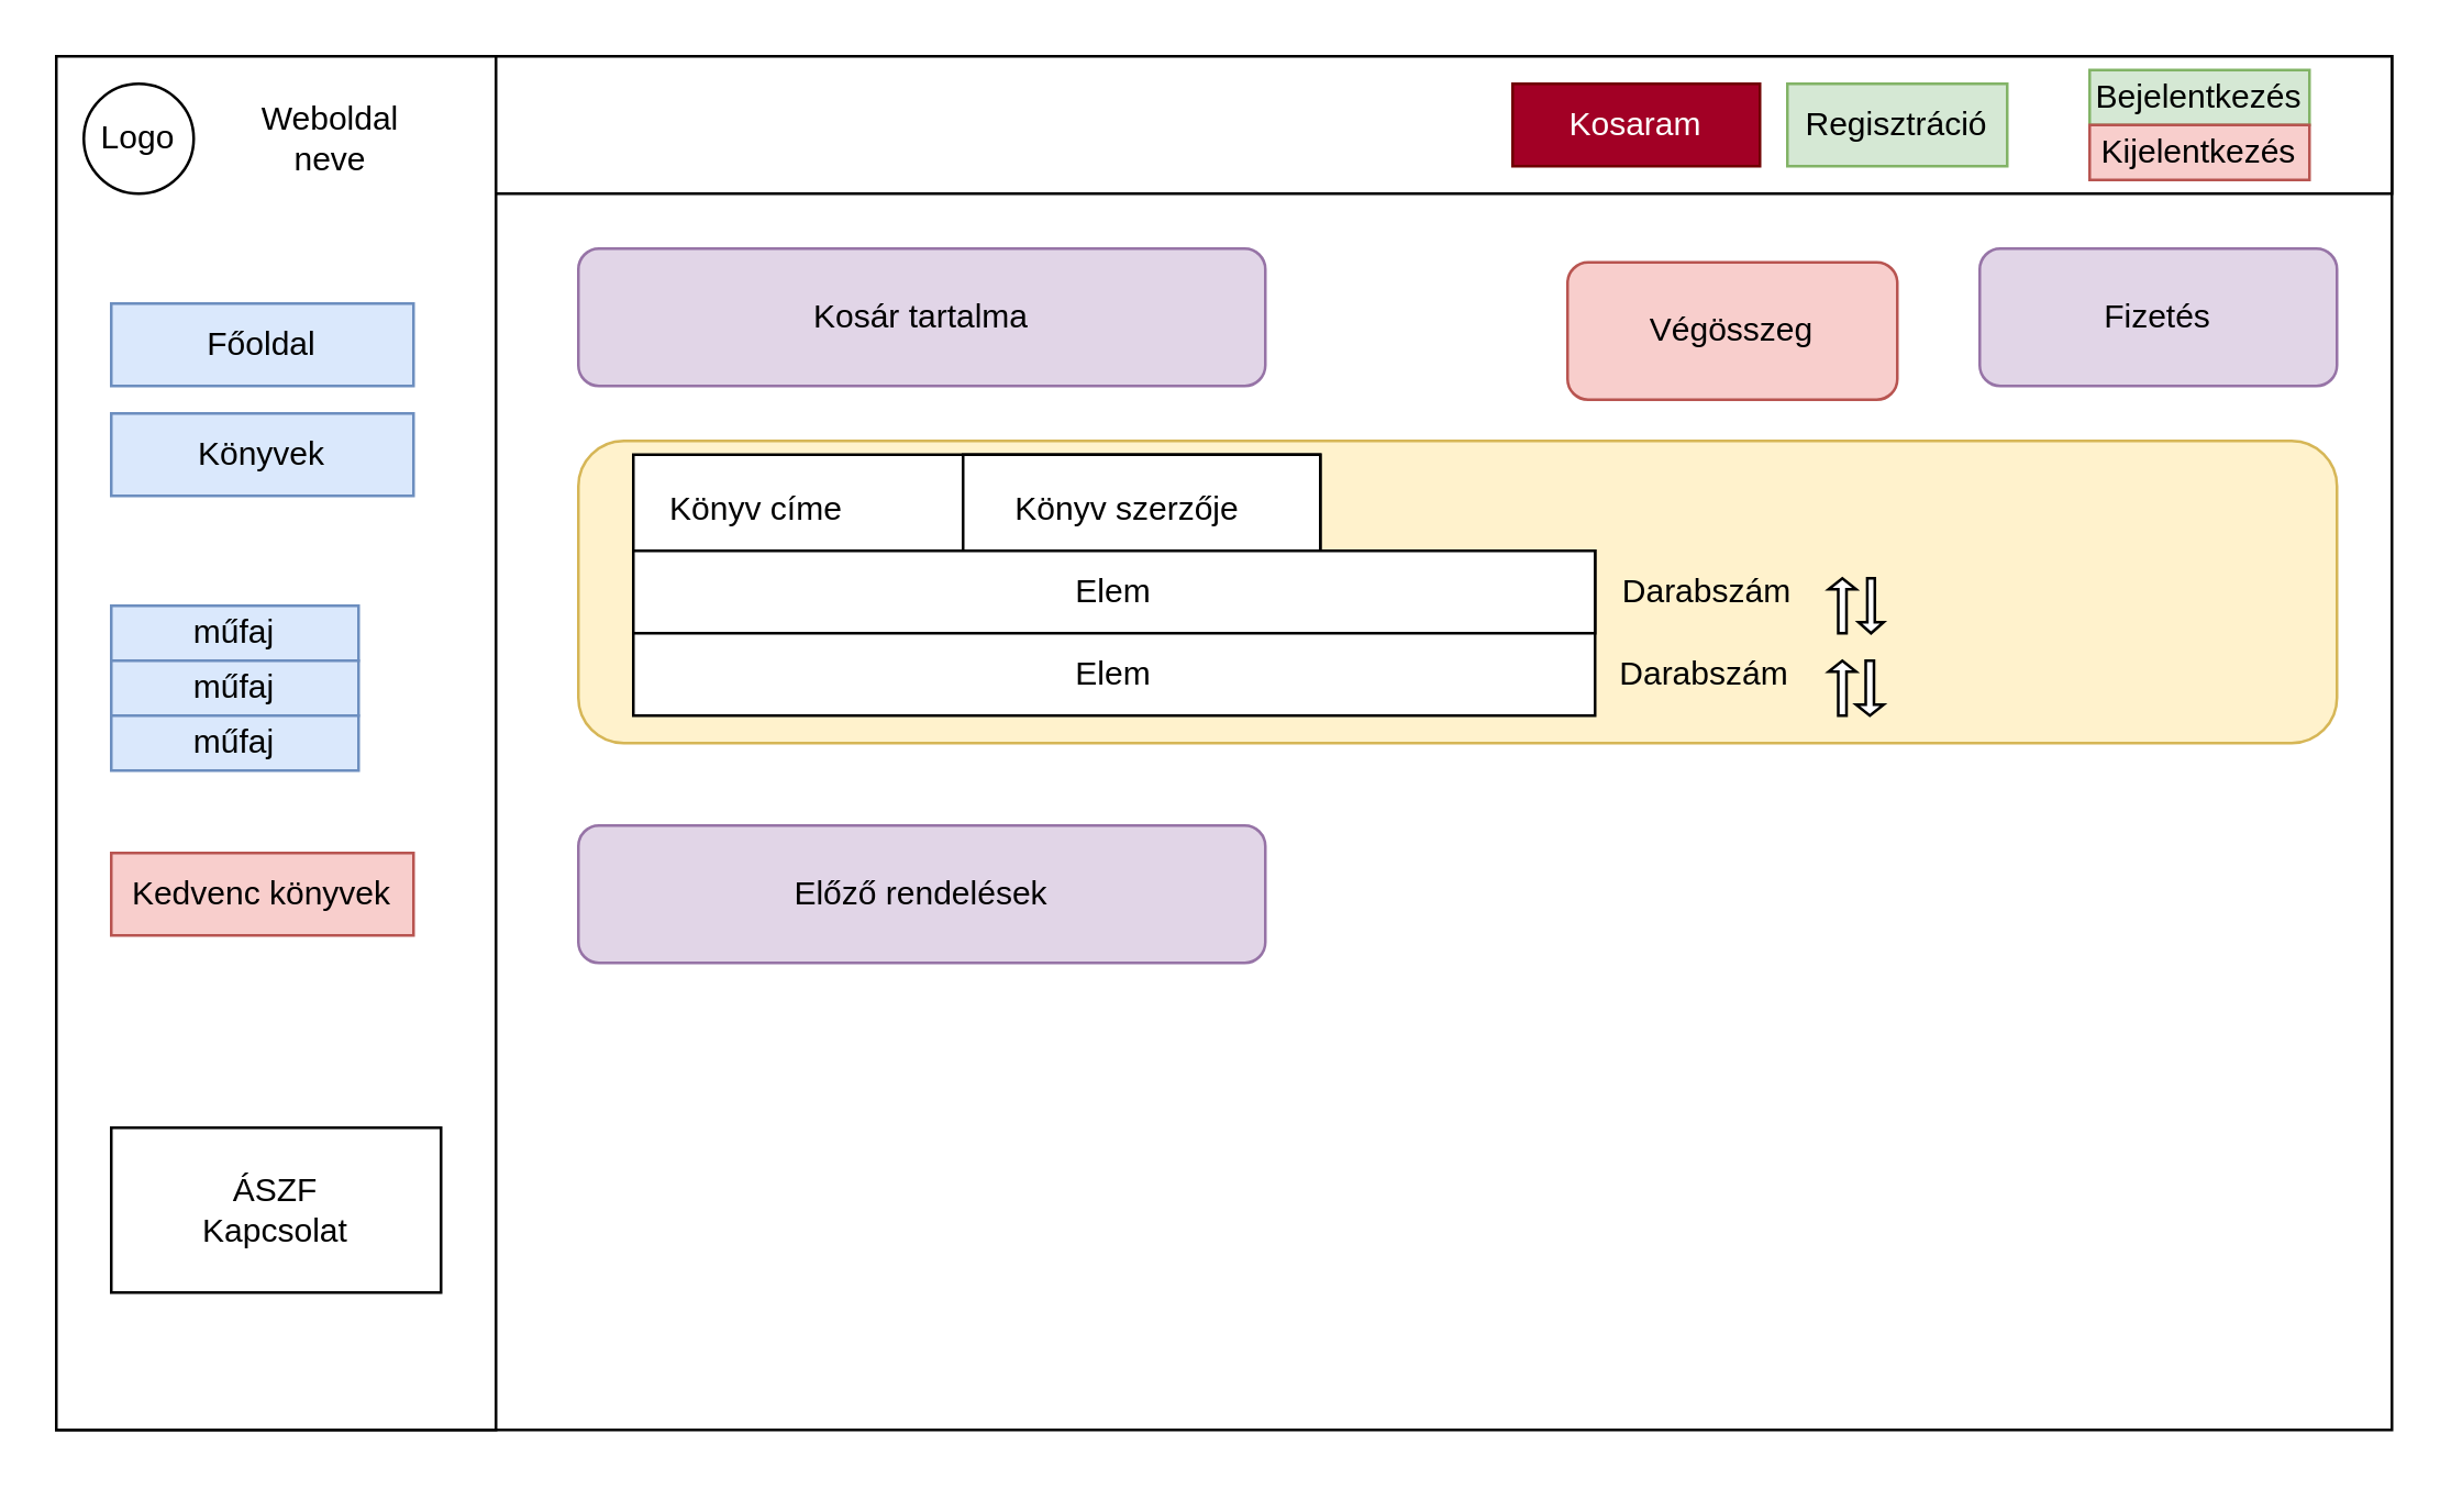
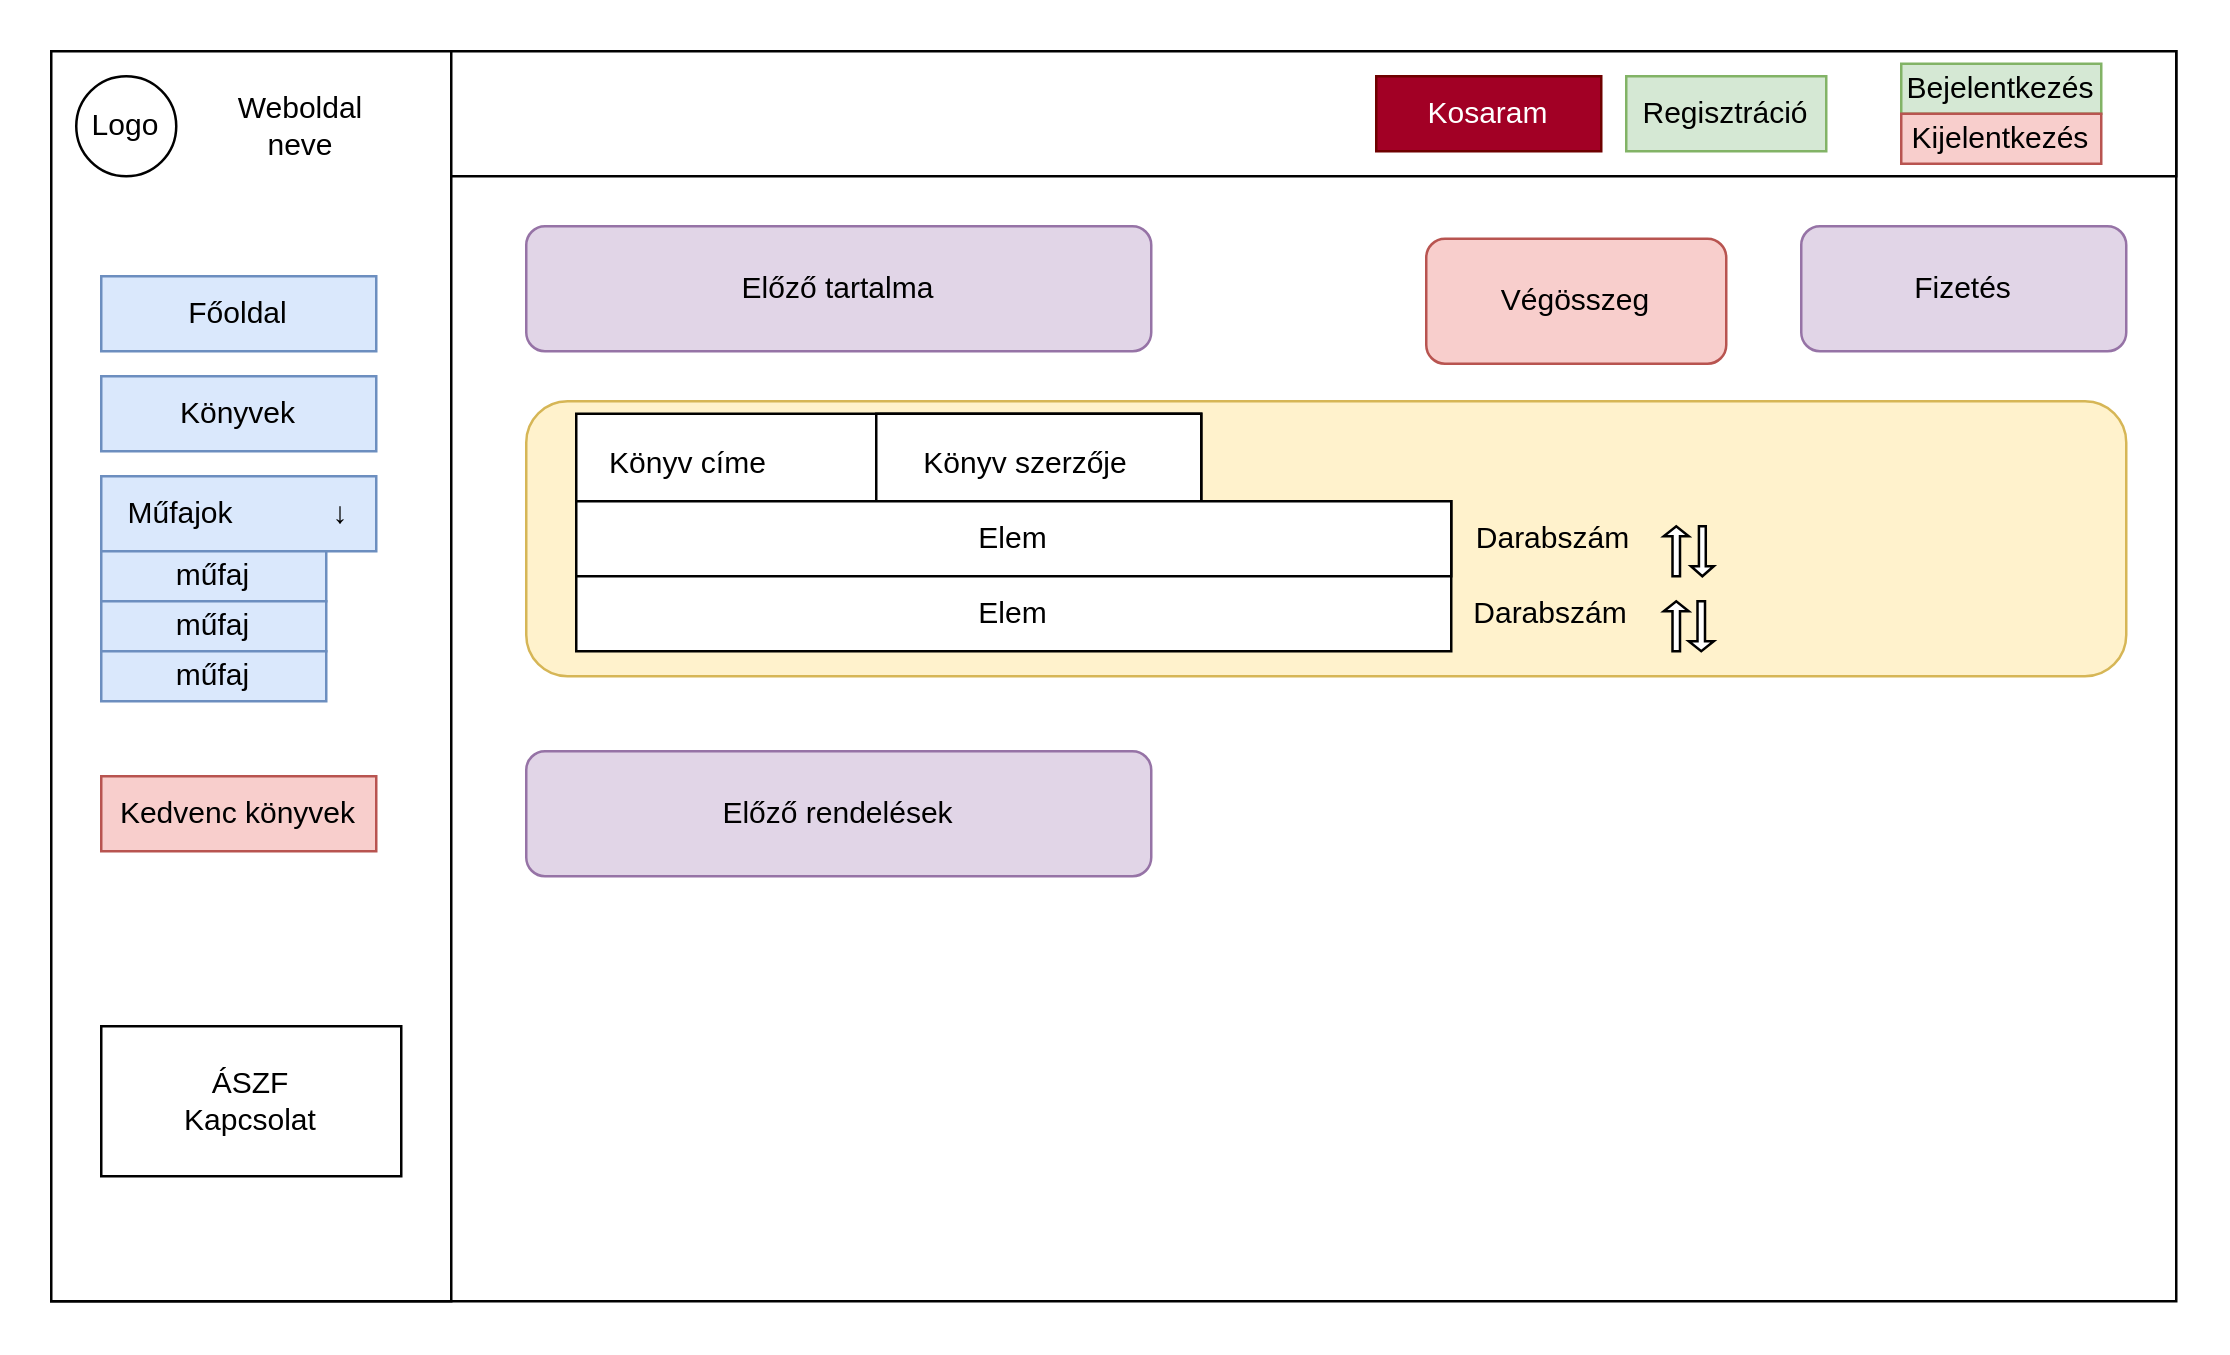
  <mxCell id="0" />
  <mxCell id="1" parent="0" />
  <mxCell id="2" value="" style="rounded=0;whiteSpace=wrap;html=1;" parent="1" vertex="1"><mxGeometry width="850" height="500" as="geometry" x="20" y="20" /></mxCell>
  <mxCell id="3" value="" style="rounded=1;whiteSpace=wrap;html=1;fillColor=#fff2cc;strokeColor=#d6b656;" vertex="1" parent="1"><mxGeometry x="210" y="160" width="640" height="110" as="geometry" /></mxCell>
  <mxCell id="4" value="" style="rounded=0;whiteSpace=wrap;html=1;" vertex="1" parent="1"><mxGeometry x="230" y="165" width="250" height="35" as="geometry" /></mxCell>
  <mxCell id="5" value="" style="rounded=0;whiteSpace=wrap;html=1;" parent="1" vertex="1"><mxGeometry width="160" height="500" as="geometry" x="20" y="20" /></mxCell>
  <mxCell id="6" value="" style="rounded=0;whiteSpace=wrap;html=1;" parent="1" vertex="1"><mxGeometry x="180" width="690" height="50" as="geometry" y="20" /></mxCell>
  <mxCell id="7" value="Logo" style="ellipse;whiteSpace=wrap;html=1;" parent="1" vertex="1"><mxGeometry x="30" y="30" width="40" height="40" as="geometry" /></mxCell>
  <mxCell id="8" value="Weboldal neve" style="text;html=1;strokeColor=none;fillColor=none;align=center;verticalAlign=middle;whiteSpace=wrap;rounded=0;" parent="1" vertex="1"><mxGeometry x="80" y="35" width="80" height="30" as="geometry" /></mxCell>
  <mxCell id="9" value="Főoldal" style="text;html=1;strokeColor=#6c8ebf;fillColor=#dae8fc;align=center;verticalAlign=middle;whiteSpace=wrap;rounded=0;" parent="1" vertex="1"><mxGeometry x="40" y="110" width="110" height="30" as="geometry" /></mxCell>
  <mxCell id="10" value="Könyvek" style="text;html=1;strokeColor=#6c8ebf;fillColor=#dae8fc;align=center;verticalAlign=middle;whiteSpace=wrap;rounded=0;" parent="1" vertex="1"><mxGeometry x="40" y="150" width="110" height="30" as="geometry" /></mxCell>
+ <mxCell id="11" value="Műfajok&amp;nbsp; &amp;nbsp; &amp;nbsp; &amp;nbsp; &amp;nbsp; &amp;nbsp;&amp;nbsp;↓" style="text;html=1;strokeColor=#6c8ebf;fillColor=#dae8fc;align=center;verticalAlign=middle;whiteSpace=wrap;rounded=0;" parent="1" vertex="1"><mxGeometry x="40" y="190" width="110" height="30" as="geometry" /></mxCell>
  <mxCell id="12" value="Kedvenc könyvek" style="rounded=0;whiteSpace=wrap;html=1;fillColor=#f8cecc;strokeColor=#b85450;" parent="1" vertex="1"><mxGeometry x="40" y="310" width="110" height="30" as="geometry" /></mxCell>
  <mxCell id="13" value="Regisztráció" style="text;html=1;strokeColor=#82b366;fillColor=#d5e8d4;align=center;verticalAlign=middle;whiteSpace=wrap;rounded=0;" parent="1" vertex="1"><mxGeometry x="650" y="30" width="80" height="30" as="geometry" /></mxCell>
  <mxCell id="14" value="Bejelentkezés" style="text;html=1;strokeColor=#82b366;fillColor=#d5e8d4;align=center;verticalAlign=middle;whiteSpace=wrap;rounded=0;" parent="1" vertex="1"><mxGeometry x="760" y="25" width="80" height="20" as="geometry" /></mxCell>
  <mxCell id="15" value="Kijelentkezés" style="text;html=1;strokeColor=#b85450;fillColor=#f8cecc;align=center;verticalAlign=middle;whiteSpace=wrap;rounded=0;" parent="1" vertex="1"><mxGeometry x="760" y="45" width="80" height="20" as="geometry" /></mxCell>
  <mxCell id="16" value="ÁSZF&lt;br&gt;Kapcsolat" style="rounded=0;whiteSpace=wrap;html=1;" parent="1" vertex="1"><mxGeometry x="40" y="410" width="120" height="60" as="geometry" /></mxCell>
  <mxCell id="17" value="Kosaram" style="rounded=0;whiteSpace=wrap;html=1;fillColor=#a20025;strokeColor=#6F0000;fontColor=#ffffff;" parent="1" vertex="1"><mxGeometry x="550" y="30" width="90" height="30" as="geometry" /></mxCell>
  <mxCell id="18" value="műfaj" style="rounded=0;whiteSpace=wrap;html=1;fillColor=#dae8fc;strokeColor=#6c8ebf;" parent="1" vertex="1"><mxGeometry x="40" y="220" width="90" height="20" as="geometry" /></mxCell>
  <mxCell id="19" value="műfaj" style="rounded=0;whiteSpace=wrap;html=1;fillColor=#dae8fc;strokeColor=#6c8ebf;" parent="1" vertex="1"><mxGeometry x="40" y="240" width="90" height="20" as="geometry" /></mxCell>
  <mxCell id="20" value="műfaj" style="rounded=0;whiteSpace=wrap;html=1;fillColor=#dae8fc;strokeColor=#6c8ebf;" parent="1" vertex="1"><mxGeometry x="40" y="260" width="90" height="20" as="geometry" /></mxCell>
  <mxCell id="21" value="Előző rendelések" style="rounded=1;whiteSpace=wrap;html=1;fillColor=#e1d5e7;strokeColor=#9673a6;" vertex="1" parent="1"><mxGeometry x="210" y="300" width="250" height="50" as="geometry" /></mxCell>
- <mxCell id="22" value="Kosár tartalma" style="rounded=1;whiteSpace=wrap;html=1;fillColor=#e1d5e7;strokeColor=#9673a6;" vertex="1" parent="1"><mxGeometry x="210" y="90" width="250" height="50" as="geometry" /></mxCell>
+ <mxCell id="22" value="Előző tartalma" style="rounded=1;whiteSpace=wrap;html=1;fillColor=#e1d5e7;strokeColor=#9673a6;" vertex="1" parent="1"><mxGeometry x="210" y="90" width="250" height="50" as="geometry" /></mxCell>
  <mxCell id="23" value="Könyv címe" style="text;html=1;strokeColor=none;fillColor=none;align=center;verticalAlign=middle;whiteSpace=wrap;rounded=0;" vertex="1" parent="1"><mxGeometry x="230" y="170" width="90" height="30" as="geometry" /></mxCell>
  <mxCell id="24" value="" style="group" vertex="1" connectable="0" parent="1"><mxGeometry x="660" y="190" width="20" height="40" as="geometry" /></mxCell>
  <mxCell id="25" value="" style="shape=singleArrow;direction=north;whiteSpace=wrap;html=1;" vertex="1" parent="24"><mxGeometry x="5" y="20" width="10" height="20" as="geometry" /></mxCell>
  <mxCell id="26" value="" style="rounded=0;whiteSpace=wrap;html=1;" vertex="1" parent="1"><mxGeometry x="350" y="165" width="130" height="35" as="geometry" /></mxCell>
  <mxCell id="27" value="Könyv szerzője" style="text;html=1;strokeColor=none;fillColor=none;align=center;verticalAlign=middle;whiteSpace=wrap;rounded=0;" vertex="1" parent="1"><mxGeometry x="360" y="170" width="100" height="30" as="geometry" /></mxCell>
  <mxCell id="28" value="&lt;br&gt;&lt;br&gt;Elem" style="rounded=0;whiteSpace=wrap;html=1;" vertex="1" parent="1"><mxGeometry x="230" y="200" width="350" height="60" as="geometry" /></mxCell>
  <mxCell id="29" value="" style="group" vertex="1" connectable="0" parent="1"><mxGeometry x="580" y="200" width="105" height="30" as="geometry" /></mxCell>
  <mxCell id="30" value="Darabszám" style="text;html=1;strokeColor=none;fillColor=none;align=center;verticalAlign=middle;whiteSpace=wrap;rounded=0;" vertex="1" parent="29"><mxGeometry width="82.174" height="30" as="geometry" /></mxCell>
  <mxCell id="31" value="" style="shape=singleArrow;direction=south;whiteSpace=wrap;html=1;" vertex="1" parent="29"><mxGeometry x="95.87" y="10" width="9.13" height="20" as="geometry" /></mxCell>
  <mxCell id="32" value="Darabszám" style="text;html=1;strokeColor=none;fillColor=none;align=center;verticalAlign=middle;whiteSpace=wrap;rounded=0;" vertex="1" parent="1"><mxGeometry x="570" y="230" width="100" height="30" as="geometry" /></mxCell>
  <mxCell id="33" value="" style="shape=singleArrow;direction=south;whiteSpace=wrap;html=1;" vertex="1" parent="1"><mxGeometry x="675" y="240" width="10" height="20" as="geometry" /></mxCell>
  <mxCell id="34" value="" style="shape=singleArrow;direction=north;whiteSpace=wrap;html=1;" vertex="1" parent="1"><mxGeometry x="665" y="240" width="10" height="20" as="geometry" /></mxCell>
  <mxCell id="35" value="Elem" style="rounded=0;whiteSpace=wrap;html=1;" vertex="1" parent="1"><mxGeometry x="230" y="200" width="350" height="30" as="geometry" /></mxCell>
  <mxCell id="36" value="Végösszeg" style="rounded=1;whiteSpace=wrap;html=1;fillColor=#f8cecc;strokeColor=#b85450;" vertex="1" parent="1"><mxGeometry x="570" y="95" width="120" height="50" as="geometry" /></mxCell>
  <mxCell id="37" value="Fizetés" style="rounded=1;whiteSpace=wrap;html=1;fillColor=#e1d5e7;strokeColor=#9673a6;" vertex="1" parent="1"><mxGeometry x="720" y="90" width="130" height="50" as="geometry" /></mxCell>
